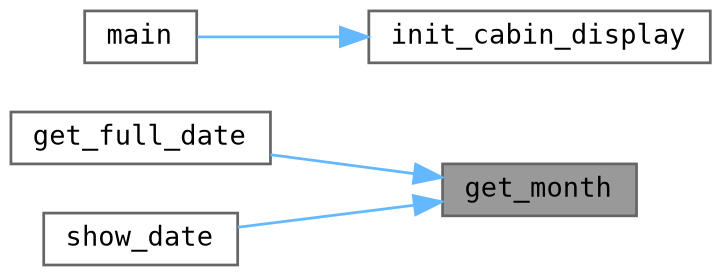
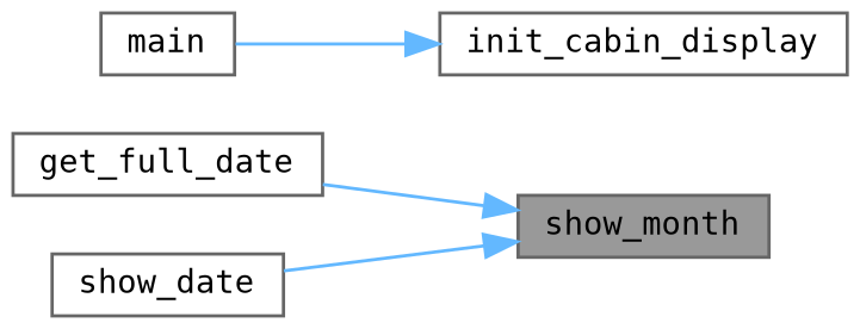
  digraph {
    fontname="DejaVu Sans Mono"
    rankdir=RL
    node [color=grey40 fillcolor=white fontname="DejaVu Sans Mono" fontsize=10 shape=box style=filled]
    edge [color=steelblue1 dir=back fontname="DejaVu Sans Mono" fontsize=10 labelfontname=Helvetica labelfontsize=10 style=solid]
-   n1 [color=gray40 fillcolor=grey60 fontcolor=black height=0.2 label=get_month width=0.4]
+   n1 [color=gray40 fillcolor=grey60 fontcolor=black height=0.2 label=show_month width=0.4]
    n2 [height=0.2 label=get_full_date width=0.4]
    n3 [height=0.2 label=show_date width=0.4]
    n4 [height=0.2 label=init_cabin_display width=0.4]
    n5 [height=0.2 label=main width=0.4]
    n1 -> n2
    n1 -> n3
    n4 -> n5
  }
